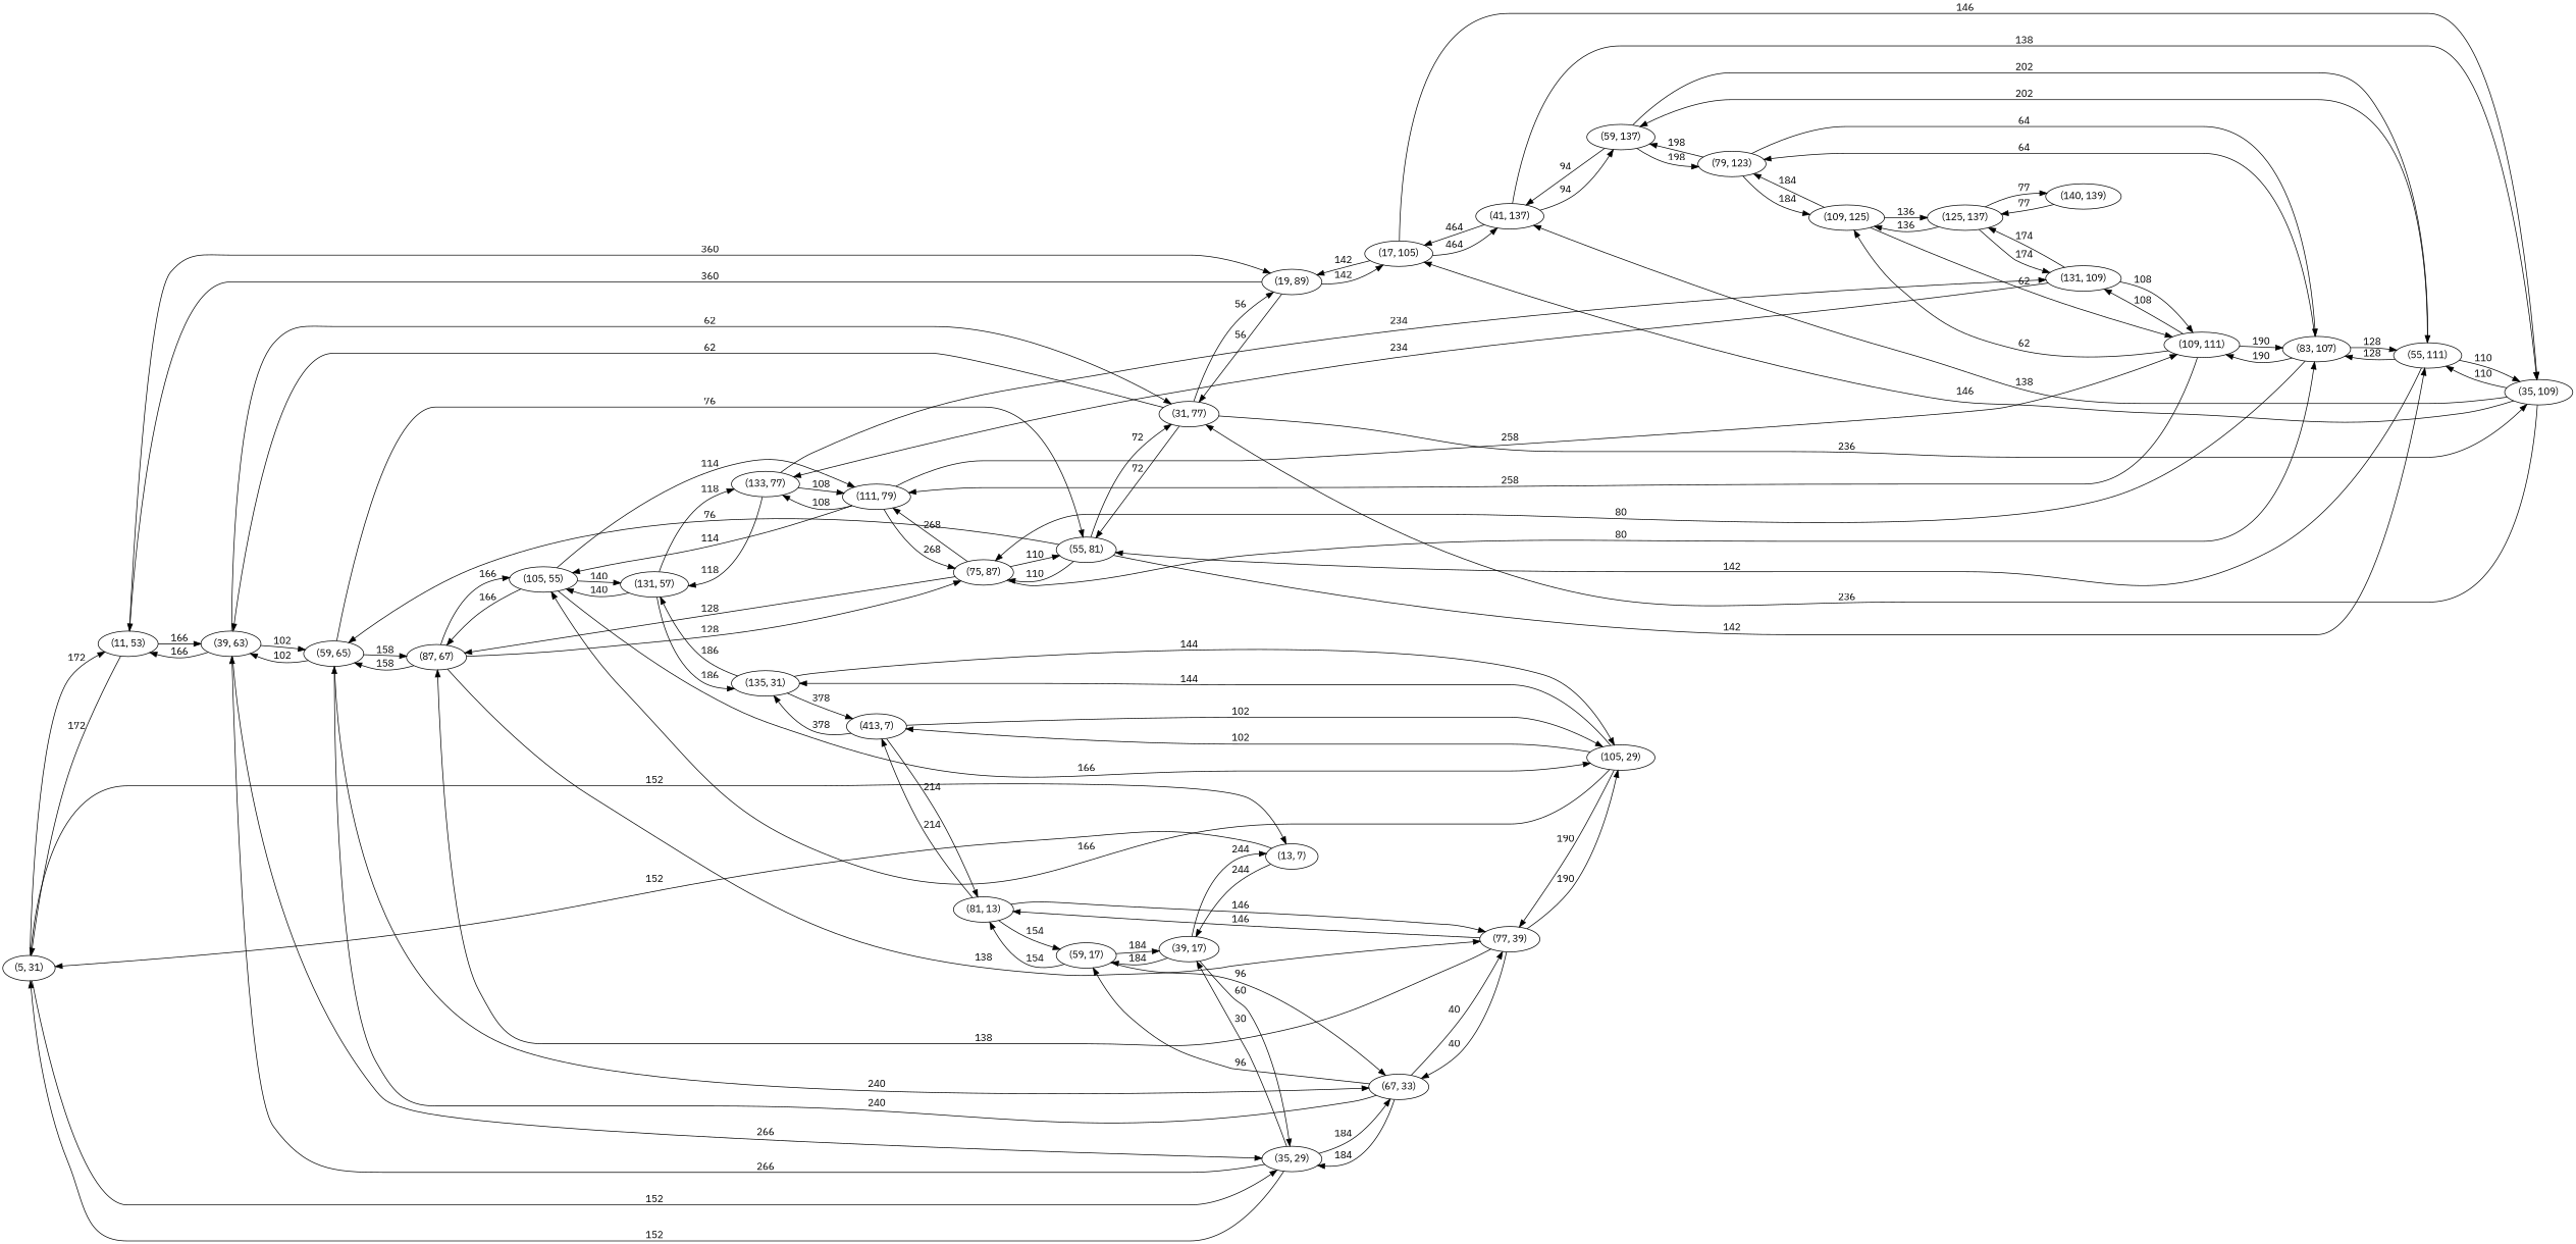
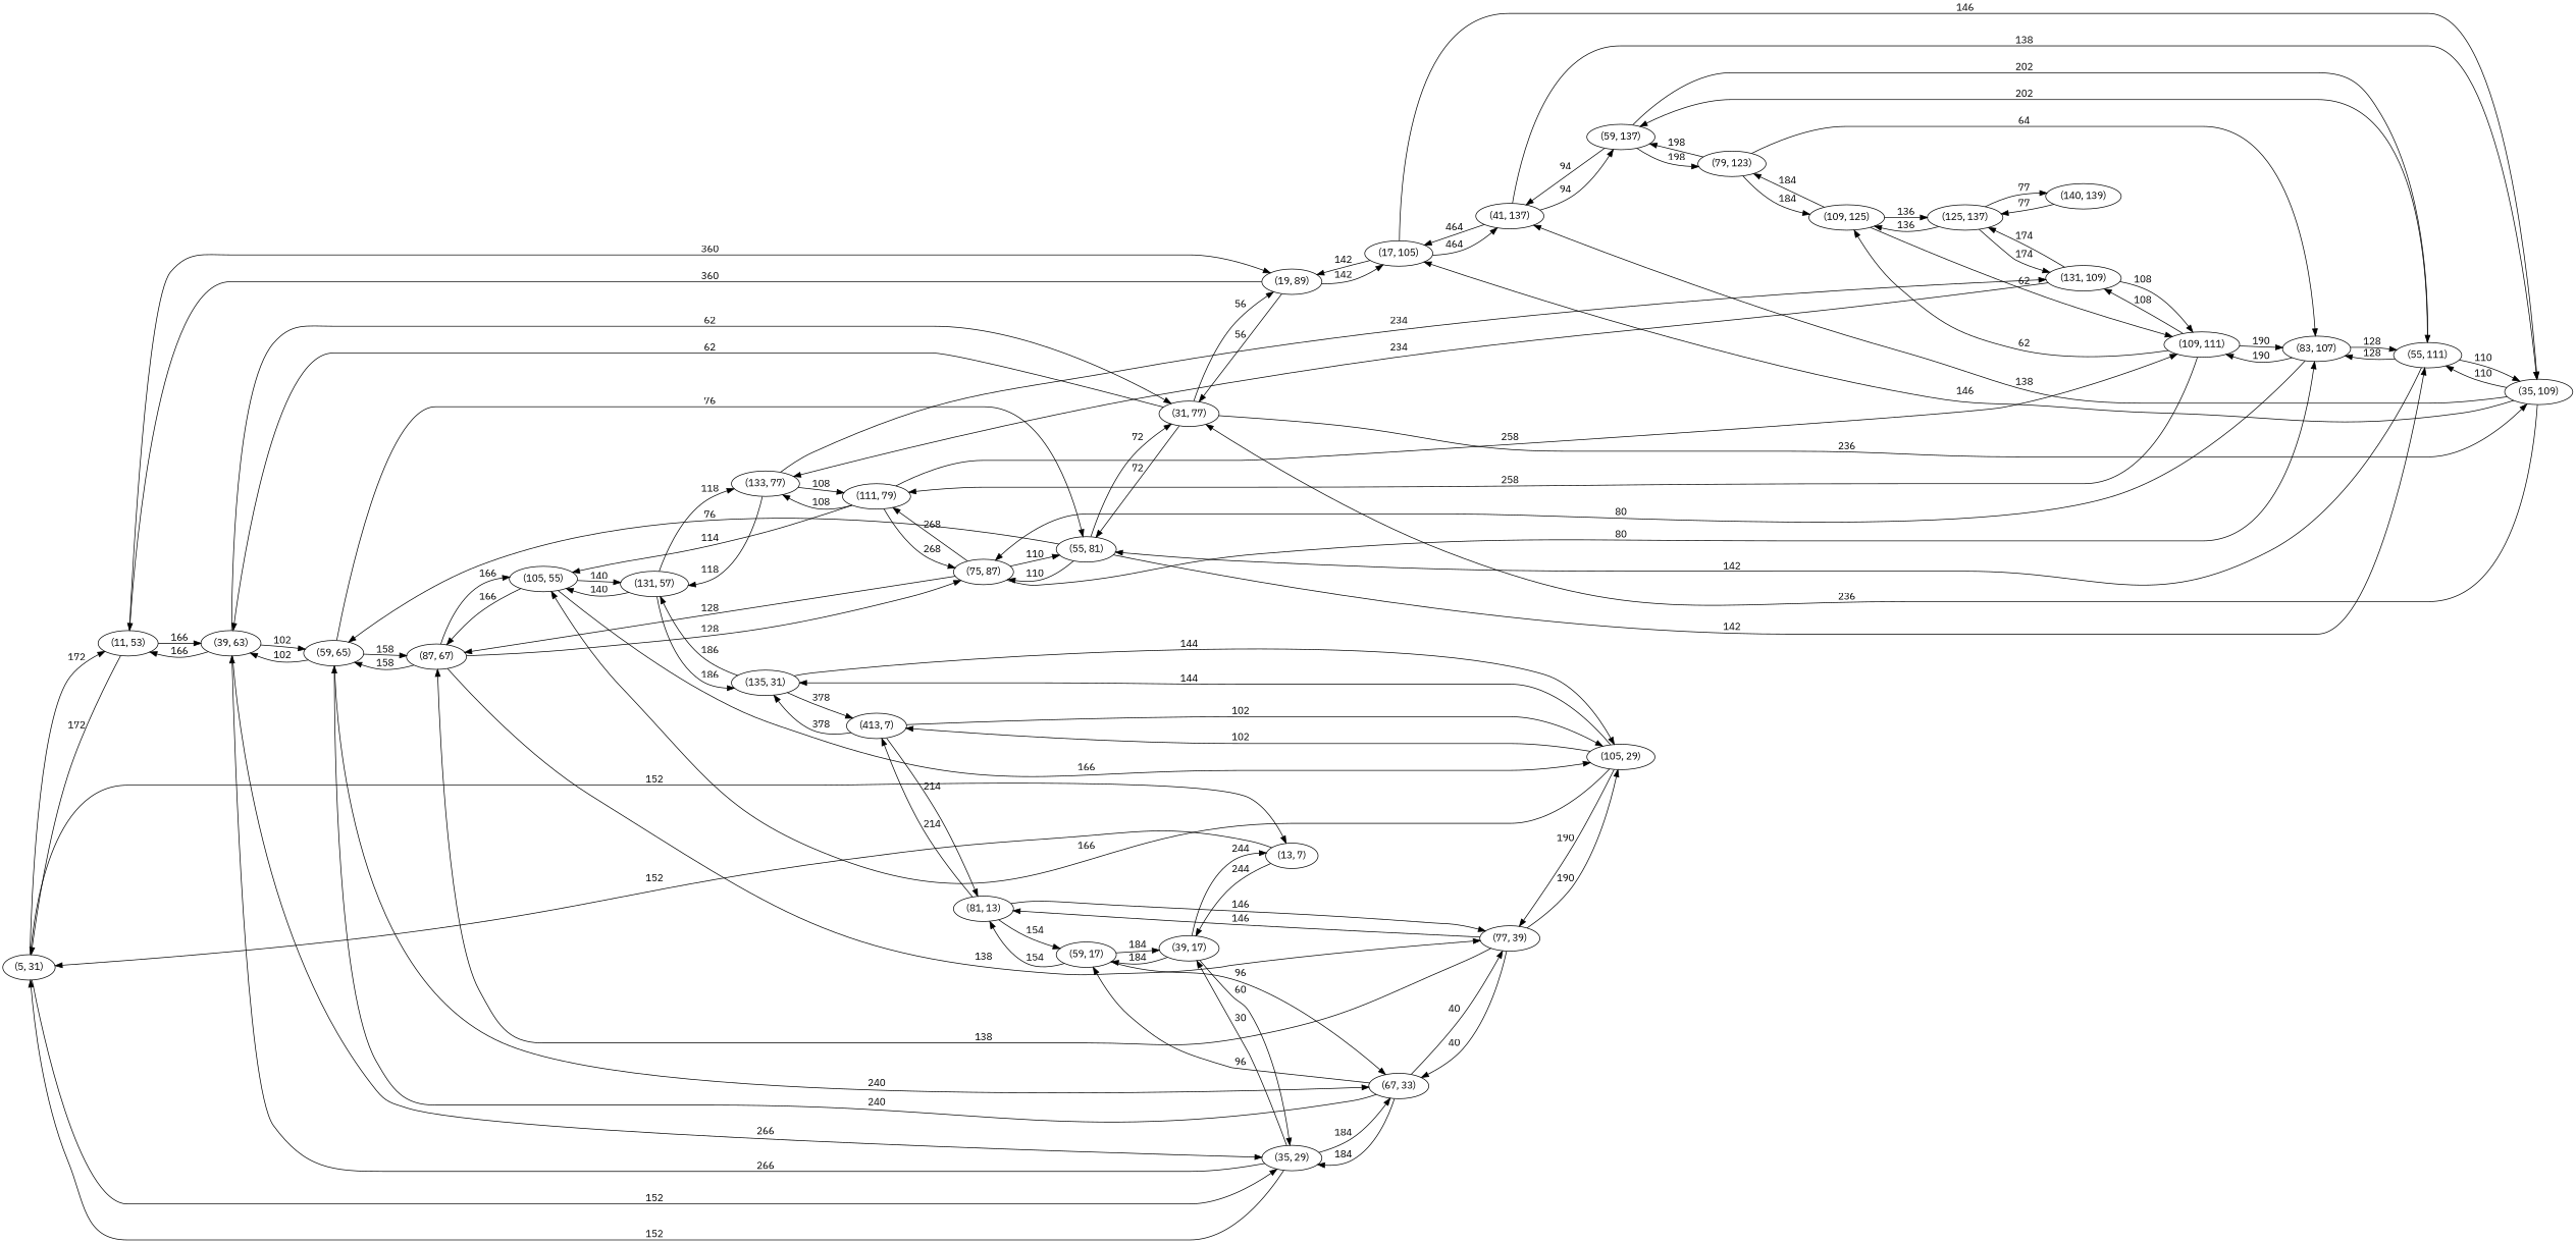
  digraph {
    fontname="IBM Plex Sans"
    rankdir=LR
    node [fontname="IBM Plex Sans"]
    edge [fontname="IBM Plex Sans"]
    n1 [label="(5, 31)"]
    n2 [label="(11, 53)"]
    n3 [label="(13, 7)"]
    n4 [label="(35, 29)"]
    n5 [label="(19, 89)"]
    n6 [label="(39, 63)"]
    n7 [label="(39, 17)"]
    n8 [label="(67, 33)"]
    n9 [label="(17, 105)"]
    n10 [label="(31, 77)"]
    n11 [label="(59, 65)"]
    n12 [label="(59, 17)"]
    n13 [label="(35, 109)"]
    n14 [label="(41, 137)"]
    n15 [label="(55, 111)"]
    n16 [label="(59, 137)"]
    n17 [label="(55, 81)"]
    n18 [label="(75, 87)"]
    n19 [label="(77, 39)"]
    n20 [label="(83, 107)"]
    n21 [label="(81, 13)"]
    n22 [label="(87, 67)"]
    n23 [label="(79, 123)"]
    n24 [label="(111, 79)"]
    n25 [label="(109, 111)"]
    n26 [label="(413, 7)"]
    n27 [label="(105, 55)"]
    n28 [label="(109, 125)"]
    n29 [label="(105, 29)"]
    n30 [label="(133, 77)"]
    n31 [label="(135, 31)"]
    n32 [label="(125, 137)"]
    n33 [label="(131, 109)"]
    n34 [label="(131, 57)"]
    n35 [label="(140, 139)"]
    n1 -> n2 [label=172]
    n1 -> n3 [label=152]
    n1 -> n4 [label=152]
    n2 -> n1 [label=172]
    n2 -> n5 [label=360]
    n2 -> n6 [label=166]
    n3 -> n1 [label=152]
    n3 -> n7 [label=244]
    n4 -> n1 [label=152]
    n4 -> n6 [label=266]
    n4 -> n7 [label=30]
    n4 -> n8 [label=184]
    n5 -> n2 [label=360]
    n5 -> n9 [label=142]
    n5 -> n10 [label=56]
    n6 -> n2 [label=166]
    n6 -> n4 [label=266]
    n6 -> n10 [label=62]
    n6 -> n11 [label=102]
    n7 -> n3 [label=244]
    n7 -> n4 [label=60]
    n7 -> n12 [label=184]
    n8 -> n4 [label=184]
    n8 -> n11 [label=240]
    n8 -> n12 [label=96]
    n8 -> n19 [label=40]
    n9 -> n5 [label=142]
    n9 -> n13 [label=146]
    n9 -> n14 [label=464]
    n10 -> n5 [label=56]
    n10 -> n6 [label=62]
    n10 -> n13 [label=236]
    n10 -> n17 [label=72]
    n11 -> n6 [label=102]
    n11 -> n8 [label=240]
    n11 -> n17 [label=76]
    n11 -> n22 [label=158]
    n12 -> n7 [label=184]
    n12 -> n8 [label=96]
    n12 -> n21 [label=154]
    n13 -> n9 [label=146]
    n13 -> n10 [label=236]
    n13 -> n14 [label=138]
    n13 -> n15 [label=110]
    n14 -> n9 [label=464]
    n14 -> n13 [label=138]
    n14 -> n16 [label=94]
    n15 -> n13 [label=110]
    n15 -> n16 [label=202]
    n15 -> n17 [label=142]
    n15 -> n20 [label=128]
    n16 -> n14 [label=94]
    n16 -> n15 [label=202]
    n16 -> n23 [label=198]
    n17 -> n10 [label=72]
    n17 -> n11 [label=76]
    n17 -> n15 [label=142]
    n17 -> n18 [label=110]
    n18 -> n17 [label=110]
    n18 -> n20 [label=80]
    n18 -> n22 [label=128]
    n18 -> n24 [label=268]
    n19 -> n8 [label=40]
    n19 -> n21 [label=146]
    n19 -> n22 [label=138]
    n19 -> n29 [label=190]
    n20 -> n15 [label=128]
    n20 -> n18 [label=80]
-   n20 -> n23 [label=64]
    n20 -> n25 [label=190]
    n21 -> n12 [label=154]
    n21 -> n19 [label=146]
    n21 -> n26 [label=214]
    n22 -> n11 [label=158]
    n22 -> n18 [label=128]
    n22 -> n19 [label=138]
    n22 -> n27 [label=166]
    n23 -> n16 [label=198]
    n23 -> n20 [label=64]
    n23 -> n28 [label=184]
    n24 -> n18 [label=268]
    n24 -> n25 [label=258]
    n24 -> n27 [label=114]
    n24 -> n30 [label=108]
    n25 -> n20 [label=190]
    n25 -> n24 [label=258]
    n25 -> n28 [label=62]
    n25 -> n33 [label=108]
    n26 -> n21 [label=214]
    n26 -> n29 [label=102]
    n26 -> n31 [label=378]
    n27 -> n22 [label=166]
-   n27 -> n24 [label=114]
    n27 -> n29 [label=166]
    n27 -> n34 [label=140]
    n28 -> n23 [label=184]
    n28 -> n25 [label=62]
    n28 -> n32 [label=136]
    n29 -> n19 [label=190]
    n29 -> n26 [label=102]
    n29 -> n27 [label=166]
    n29 -> n31 [label=144]
    n30 -> n24 [label=108]
    n30 -> n33 [label=234]
    n30 -> n34 [label=118]
    n31 -> n26 [label=378]
    n31 -> n29 [label=144]
    n31 -> n34 [label=186]
    n32 -> n28 [label=136]
    n32 -> n33 [label=174]
    n32 -> n35 [label=77]
    n33 -> n25 [label=108]
    n33 -> n30 [label=234]
    n33 -> n32 [label=174]
    n34 -> n27 [label=140]
    n34 -> n30 [label=118]
    n34 -> n31 [label=186]
    n35 -> n32 [label=77]
  }
